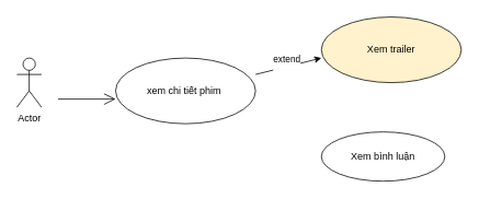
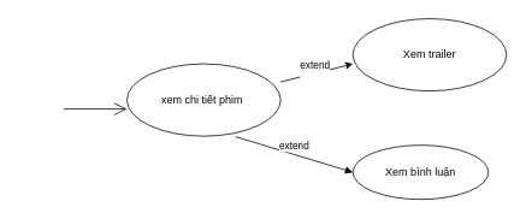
  <mxCell id="0" />
  <mxCell id="1" parent="0" />
- <mxCell id="2" value="Actor" style="shape=umlActor;verticalLabelPosition=bottom;verticalAlign=top;html=1;" vertex="1" parent="1"><mxGeometry x="20" y="70" width="30" height="60" as="geometry" /></mxCell>
  <mxCell id="3" value="xem chi tiết phim&amp;nbsp;" style="ellipse;whiteSpace=wrap;html=1;" vertex="1" parent="1"><mxGeometry x="140" y="70" width="170" height="80" as="geometry" /></mxCell>
- <mxCell id="4" value="Xem trailer" style="ellipse;whiteSpace=wrap;html=1;fillColor=#fff2cc;" vertex="1" parent="1"><mxGeometry x="390" y="20" width="170" height="80" as="geometry" /></mxCell>
+ <mxCell id="4" value="Xem trailer" style="ellipse;whiteSpace=wrap;html=1;" vertex="1" parent="1"><mxGeometry x="390" y="20" width="170" height="80" as="geometry" /></mxCell>
  <mxCell id="5" value="Xem bình luận" style="ellipse;whiteSpace=wrap;html=1;" vertex="1" parent="1"><mxGeometry x="390" y="160" width="150" height="60" as="geometry" /></mxCell>
  <mxCell id="6" value="" style="endArrow=open;endFill=1;endSize=12;html=1;rounded=0;entryX=0;entryY=0.625;entryDx=0;entryDy=0;entryPerimeter=0;" edge="1" parent="1" target="3"><mxGeometry width="160" relative="1" as="geometry"><mxPoint x="70" y="120" as="sourcePoint" /><mxPoint x="340" y="230" as="targetPoint" /></mxGeometry></mxCell>
+ <mxCell id="7" value="extend" style="html=1;verticalAlign=bottom;endArrow=block;curved=0;rounded=0;entryX=0;entryY=0.5;entryDx=0;entryDy=0;exitX=0.706;exitY=1.008;exitDx=0;exitDy=0;exitPerimeter=0;" edge="1" parent="1" source="3" target="5"><mxGeometry width="80" relative="1" as="geometry"><mxPoint x="110" y="230" as="sourcePoint" /><mxPoint x="190" y="230" as="targetPoint" /></mxGeometry></mxCell>
  <mxCell id="8" value="" style="edgeStyle=none;orthogonalLoop=1;jettySize=auto;html=1;rounded=0;entryX=0;entryY=0.625;entryDx=0;entryDy=0;entryPerimeter=0;" edge="1" parent="1" target="4"><mxGeometry width="100" relative="1" as="geometry"><mxPoint x="310" y="90" as="sourcePoint" /><mxPoint x="360" y="100" as="targetPoint" /><Array as="points" /></mxGeometry></mxCell>
  <mxCell id="9" value="extend&lt;div&gt;&lt;br&gt;&lt;/div&gt;" style="edgeLabel;html=1;align=center;verticalAlign=middle;resizable=0;points=[];" vertex="1" connectable="0" parent="8"><mxGeometry x="-0.065" y="2" relative="1" as="geometry"><mxPoint as="offset" /></mxGeometry></mxCell>
